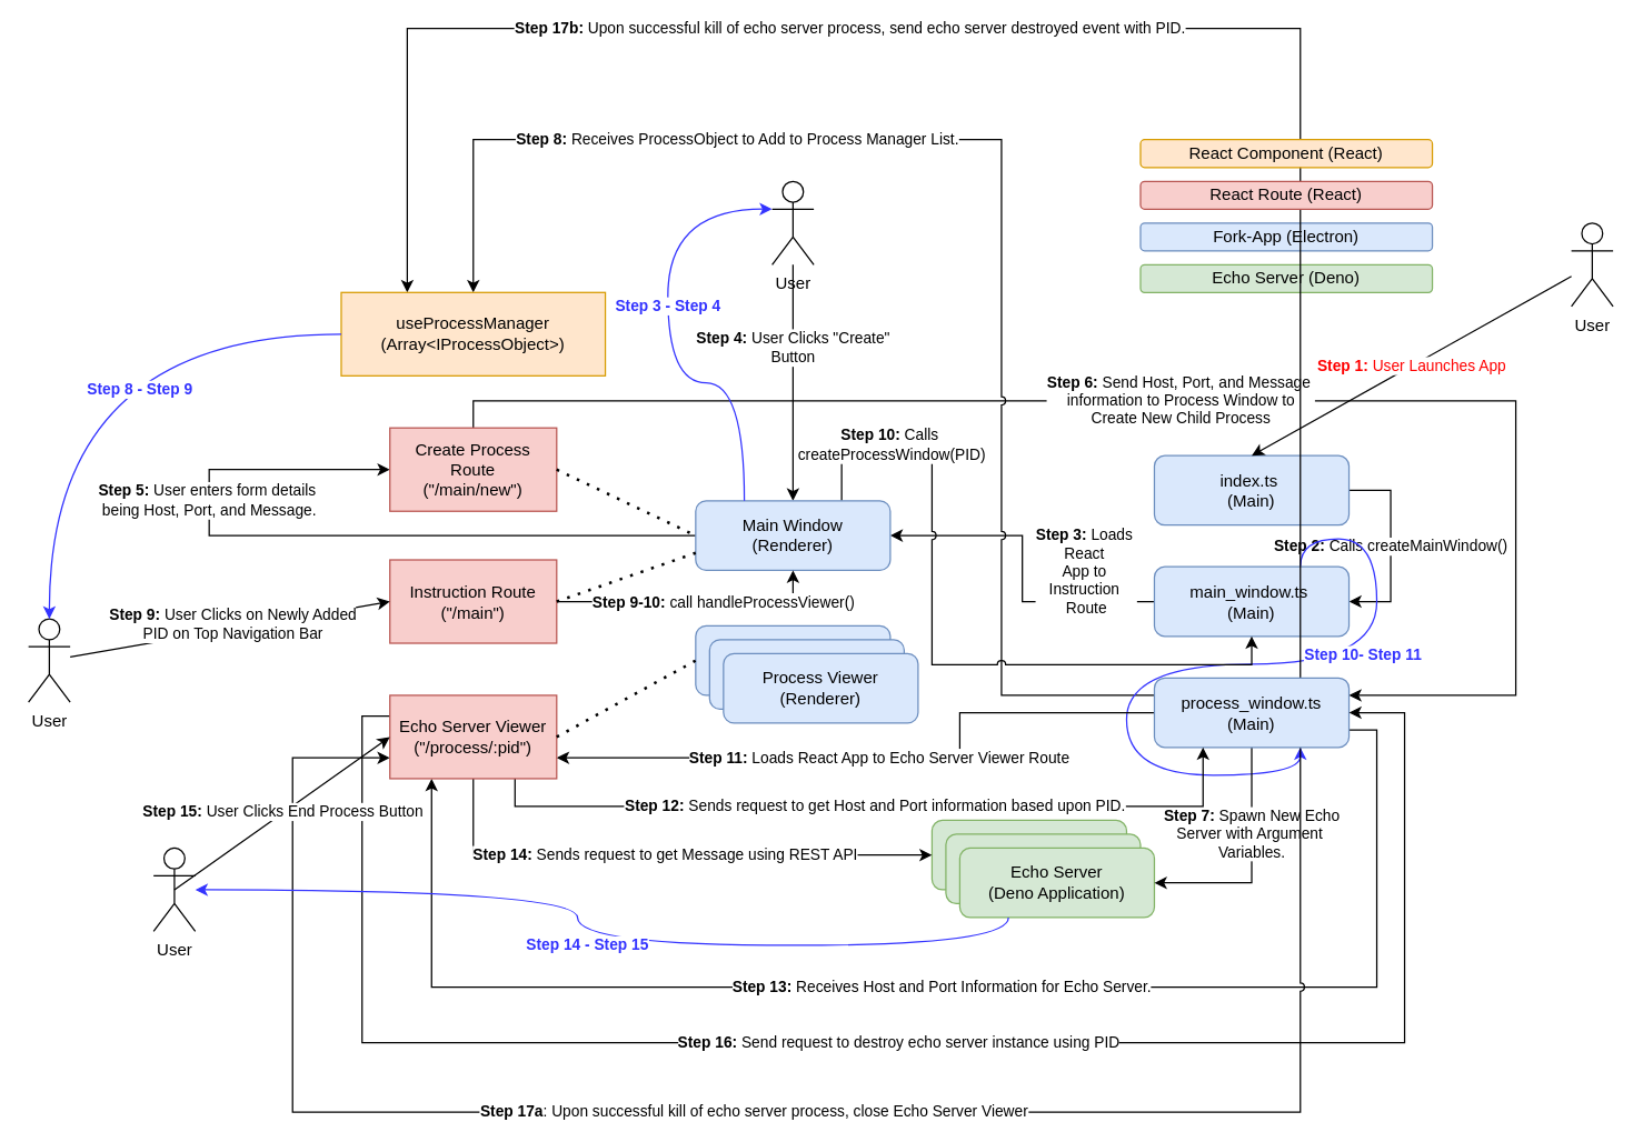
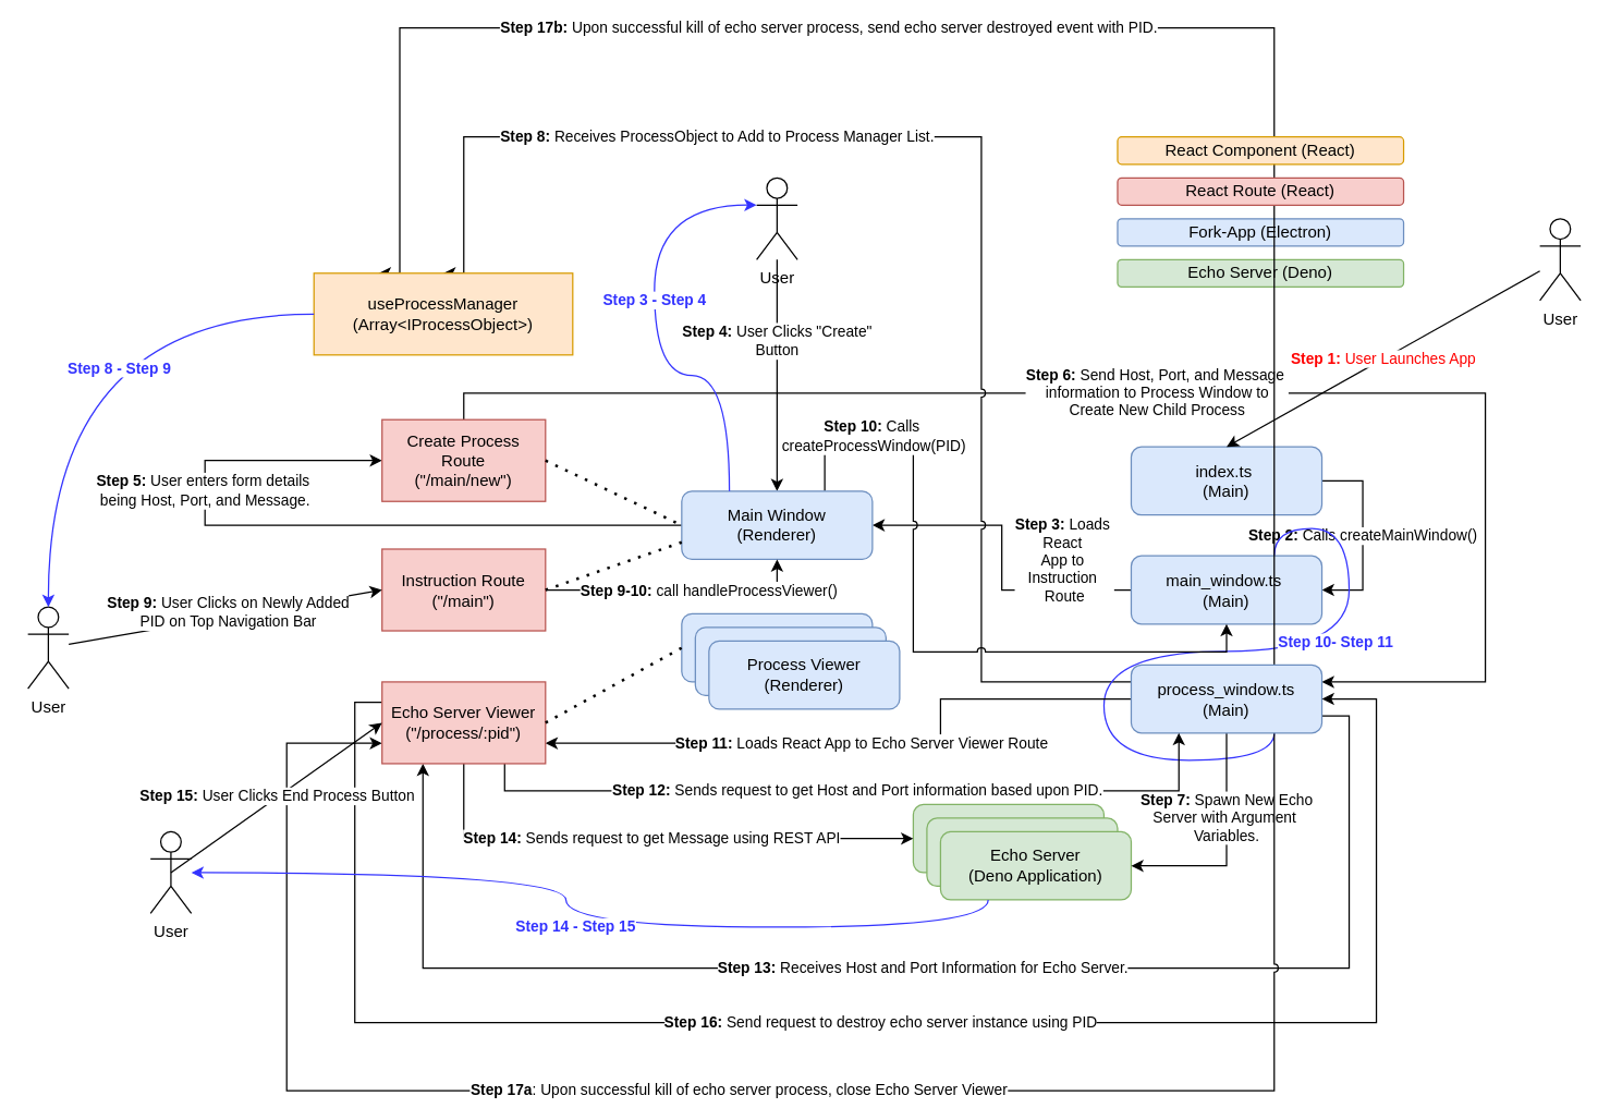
  <mxCell id="0" />
  <mxCell id="1" parent="0" />
  <mxCell id="2" value="&lt;b&gt;Step 6:&lt;/b&gt; Send Host, Port, and Message&amp;nbsp;&lt;div&gt;information to Process Window to&lt;/div&gt;&lt;div&gt;Create New Child Process&lt;/div&gt;" style="edgeStyle=orthogonalEdgeStyle;rounded=0;orthogonalLoop=1;jettySize=auto;html=1;exitX=0.5;exitY=0;exitDx=0;exitDy=0;entryX=1;entryY=0.25;entryDx=0;entryDy=0;jumpStyle=arc;" edge="1" parent="1" source="28" target="21"><mxGeometry x="-0.039" relative="1" as="geometry"><Array as="points"><mxPoint x="340" y="288" /><mxPoint x="1090" y="288" /><mxPoint x="1090" y="500" /></Array><mxPoint x="-1" as="offset" /></mxGeometry></mxCell>
  <mxCell id="3" value="&lt;b&gt;Step 4:&lt;/b&gt; User Clicks &quot;Create&quot;&lt;div&gt;Button&lt;/div&gt;" style="endArrow=classic;html=1;rounded=0;entryX=0.5;entryY=0;entryDx=0;entryDy=0;" edge="1" parent="1" source="43" target="24"><mxGeometry x="-0.294" width="50" height="50" relative="1" as="geometry"><mxPoint x="560" y="380" as="sourcePoint" /><mxPoint x="540" y="340" as="targetPoint" /><mxPoint as="offset" /></mxGeometry></mxCell>
  <mxCell id="4" value="Fork-App (Electron)" style="rounded=1;whiteSpace=wrap;html=1;fillColor=#dae8fc;strokeColor=#6c8ebf;" vertex="1" parent="1"><mxGeometry x="820" y="160" width="210" height="20" as="geometry" /></mxCell>
  <mxCell id="5" value="Echo Server (Deno)" style="rounded=1;whiteSpace=wrap;html=1;fillColor=#d5e8d4;strokeColor=#82b366;" vertex="1" parent="1"><mxGeometry x="820" y="190" width="210" height="20" as="geometry" /></mxCell>
  <mxCell id="6" value="" style="group" vertex="1" connectable="0" parent="1"><mxGeometry x="670" y="590" width="160" height="70" as="geometry" /></mxCell>
  <mxCell id="7" value="" style="rounded=1;whiteSpace=wrap;html=1;fillColor=#d5e8d4;strokeColor=#82b366;" vertex="1" parent="6"><mxGeometry width="140" height="50" as="geometry" /></mxCell>
  <mxCell id="8" value="" style="rounded=1;whiteSpace=wrap;html=1;fillColor=#d5e8d4;strokeColor=#82b366;" vertex="1" parent="6"><mxGeometry x="10" y="10" width="140" height="50" as="geometry" /></mxCell>
  <mxCell id="9" value="Echo Server&lt;div&gt;(Deno Application)&lt;/div&gt;" style="rounded=1;whiteSpace=wrap;html=1;fillColor=#d5e8d4;strokeColor=#82b366;" vertex="1" parent="6"><mxGeometry x="20" y="20" width="140" height="50" as="geometry" /></mxCell>
  <mxCell id="10" value="&lt;b&gt;Step 2:&lt;/b&gt; Calls createMainWindow()" style="edgeStyle=orthogonalEdgeStyle;rounded=0;orthogonalLoop=1;jettySize=auto;html=1;exitX=1;exitY=0.5;exitDx=0;exitDy=0;entryX=1;entryY=0.5;entryDx=0;entryDy=0;" edge="1" parent="1" source="11" target="15"><mxGeometry relative="1" as="geometry"><Array as="points"><mxPoint x="1000" y="353" /><mxPoint x="1000" y="433" /></Array></mxGeometry></mxCell>
  <mxCell id="11" value="index.ts&amp;nbsp;&lt;div&gt;(Main)&lt;/div&gt;" style="rounded=1;whiteSpace=wrap;html=1;fillColor=#dae8fc;strokeColor=#6c8ebf;" vertex="1" parent="1"><mxGeometry x="830" y="327.5" width="140" height="50" as="geometry" /></mxCell>
  <mxCell id="12" value="&lt;b&gt;Step 3:&lt;/b&gt; Loads&amp;nbsp;&lt;div&gt;React&amp;nbsp;&lt;div&gt;App to&amp;nbsp;&lt;/div&gt;&lt;div&gt;Instruction&amp;nbsp;&lt;/div&gt;&lt;div&gt;Route&lt;/div&gt;&lt;/div&gt;" style="edgeStyle=orthogonalEdgeStyle;rounded=0;orthogonalLoop=1;jettySize=auto;html=1;exitX=0;exitY=0.5;exitDx=0;exitDy=0;entryX=1;entryY=0.5;entryDx=0;entryDy=0;" edge="1" parent="1" source="15" target="24"><mxGeometry x="-0.579" y="-22" relative="1" as="geometry"><Array as="points"><mxPoint x="735" y="432" /><mxPoint x="735" y="385" /></Array><mxPoint x="1" as="offset" /></mxGeometry></mxCell>
  <mxCell id="13" value="&lt;b&gt;Step 8: &lt;/b&gt;Receives ProcessObject to Add to Process Manager List." style="edgeStyle=orthogonalEdgeStyle;rounded=0;orthogonalLoop=1;jettySize=auto;html=1;exitX=0;exitY=0.25;exitDx=0;exitDy=0;entryX=0.5;entryY=0;entryDx=0;entryDy=0;jumpStyle=arc;" edge="1" parent="1" source="21" target="40"><mxGeometry x="0.4" relative="1" as="geometry"><Array as="points"><mxPoint x="720" y="500" /><mxPoint x="720" y="100" /><mxPoint x="340" y="100" /></Array><mxPoint as="offset" /></mxGeometry></mxCell>
- <mxCell id="14" value="&lt;b&gt;Step 10- Step 11&lt;/b&gt;" style="edgeStyle=orthogonalEdgeStyle;rounded=0;orthogonalLoop=1;jettySize=auto;html=1;exitX=0.75;exitY=0;exitDx=0;exitDy=0;entryX=0.75;entryY=1;entryDx=0;entryDy=0;curved=1;fontColor=#3333FF;strokeColor=#3333FF;" edge="1" parent="1" source="15" target="21"><mxGeometry x="-0.386" y="-7" relative="1" as="geometry"><mxPoint as="offset" /></mxGeometry></mxCell>
+ <mxCell id="14" value="&lt;b&gt;Step 10- Step 11&lt;/b&gt;" style="edgeStyle=orthogonalEdgeStyle;rounded=0;orthogonalLoop=1;jettySize=auto;html=1;exitX=0.75;exitY=0;exitDx=0;exitDy=0;entryX=0.75;entryY=1;entryDx=0;entryDy=0;curved=1;fontColor=#3333FF;strokeColor=#3333FF;endArrow=none;" edge="1" parent="1" source="15" target="21"><mxGeometry x="-0.386" y="-7" relative="1" as="geometry"><mxPoint as="offset" /></mxGeometry></mxCell>
  <mxCell id="15" value="main_window.ts&amp;nbsp;&lt;div&gt;(Main)&lt;/div&gt;" style="rounded=1;whiteSpace=wrap;html=1;fillColor=#dae8fc;strokeColor=#6c8ebf;" vertex="1" parent="1"><mxGeometry x="830" y="407.5" width="140" height="50" as="geometry" /></mxCell>
  <mxCell id="16" value="&lt;b&gt;Step 7: &lt;/b&gt;Spawn New Echo&lt;div&gt;Server with Argument&amp;nbsp;&lt;/div&gt;&lt;div&gt;Variables.&lt;/div&gt;" style="edgeStyle=orthogonalEdgeStyle;rounded=0;orthogonalLoop=1;jettySize=auto;html=1;exitX=0.5;exitY=1;exitDx=0;exitDy=0;entryX=1;entryY=0.5;entryDx=0;entryDy=0;" edge="1" parent="1" source="21" target="9"><mxGeometry x="-0.254" relative="1" as="geometry"><mxPoint as="offset" /></mxGeometry></mxCell>
  <mxCell id="17" value="&lt;b&gt;Step 11:&lt;/b&gt; Loads React App to Echo Server Viewer Route" style="edgeStyle=orthogonalEdgeStyle;rounded=0;orthogonalLoop=1;jettySize=auto;html=1;exitX=0;exitY=0.5;exitDx=0;exitDy=0;entryX=1;entryY=0.75;entryDx=0;entryDy=0;" edge="1" parent="1" source="21" target="34"><mxGeometry relative="1" as="geometry"><Array as="points"><mxPoint x="690" y="512" /><mxPoint x="690" y="545" /></Array></mxGeometry></mxCell>
  <mxCell id="18" value="&lt;b&gt;Step 13:&lt;/b&gt; Receives Host and Port Information for Echo Server." style="edgeStyle=orthogonalEdgeStyle;rounded=0;orthogonalLoop=1;jettySize=auto;html=1;exitX=1;exitY=0.75;exitDx=0;exitDy=0;entryX=0.25;entryY=1;entryDx=0;entryDy=0;" edge="1" parent="1" source="21" target="34"><mxGeometry relative="1" as="geometry"><Array as="points"><mxPoint x="990" y="525" /><mxPoint x="990" y="710" /><mxPoint x="310" y="710" /></Array></mxGeometry></mxCell>
  <mxCell id="19" value="&lt;b&gt;Step 17a&lt;/b&gt;: Upon successful kill of echo server process, close Echo Server Viewer" style="edgeStyle=orthogonalEdgeStyle;rounded=0;orthogonalLoop=1;jettySize=auto;html=1;exitX=0.75;exitY=1;exitDx=0;exitDy=0;entryX=0;entryY=0.75;entryDx=0;entryDy=0;jumpStyle=arc;" edge="1" parent="1" source="21" target="34"><mxGeometry relative="1" as="geometry"><Array as="points"><mxPoint x="935" y="800" /><mxPoint x="210" y="800" /><mxPoint x="210" y="545" /></Array></mxGeometry></mxCell>
  <mxCell id="20" value="&lt;b&gt;Step 17b:&lt;/b&gt; Upon successful kill of echo server process, send echo server destroyed event with PID." style="edgeStyle=orthogonalEdgeStyle;rounded=0;orthogonalLoop=1;jettySize=auto;html=1;exitX=0.75;exitY=0;exitDx=0;exitDy=0;entryX=0.25;entryY=0;entryDx=0;entryDy=0;" edge="1" parent="1" source="21" target="40"><mxGeometry x="0.219" relative="1" as="geometry"><Array as="points"><mxPoint x="935" y="20" /><mxPoint x="293" y="20" /></Array><mxPoint as="offset" /></mxGeometry></mxCell>
  <mxCell id="21" value="process_window.ts (Main)" style="rounded=1;whiteSpace=wrap;html=1;fillColor=#dae8fc;strokeColor=#6c8ebf;" vertex="1" parent="1"><mxGeometry x="830" y="487.5" width="140" height="50" as="geometry" /></mxCell>
  <mxCell id="22" value="&lt;b&gt;Step 5:&lt;/b&gt; User enters form details&amp;nbsp;&lt;div&gt;being Host, Port, and Message.&lt;/div&gt;" style="edgeStyle=orthogonalEdgeStyle;rounded=0;orthogonalLoop=1;jettySize=auto;html=1;exitX=0;exitY=0.5;exitDx=0;exitDy=0;entryX=0;entryY=0.5;entryDx=0;entryDy=0;" edge="1" parent="1" source="24" target="28"><mxGeometry x="0.422" relative="1" as="geometry"><Array as="points"><mxPoint x="150" y="385" /><mxPoint x="150" y="338" /></Array><mxPoint as="offset" /></mxGeometry></mxCell>
  <mxCell id="23" value="&lt;b&gt;Step 10:&lt;/b&gt; Calls&amp;nbsp;&lt;div&gt;createProcessWindow(PID)&lt;/div&gt;" style="edgeStyle=orthogonalEdgeStyle;rounded=0;orthogonalLoop=1;jettySize=auto;html=1;exitX=0.75;exitY=0;exitDx=0;exitDy=0;entryX=0.5;entryY=1;entryDx=0;entryDy=0;jumpStyle=arc;" edge="1" parent="1" source="24" target="15"><mxGeometry x="-0.737" y="10" relative="1" as="geometry"><Array as="points"><mxPoint x="605" y="330" /><mxPoint x="670" y="330" /><mxPoint x="670" y="478" /><mxPoint x="900" y="478" /></Array><mxPoint x="1" as="offset" /></mxGeometry></mxCell>
  <mxCell id="24" value="Main Window&lt;div&gt;(Renderer)&lt;/div&gt;" style="rounded=1;whiteSpace=wrap;html=1;fillColor=#dae8fc;strokeColor=#6c8ebf;" vertex="1" parent="1"><mxGeometry x="500" y="360" width="140" height="50" as="geometry" /></mxCell>
  <mxCell id="25" value="Process Viewer&lt;div&gt;(Renderer)&lt;/div&gt;" style="rounded=1;whiteSpace=wrap;html=1;fillColor=#dae8fc;strokeColor=#6c8ebf;" vertex="1" parent="1"><mxGeometry x="500" y="450" width="140" height="50" as="geometry" /></mxCell>
  <mxCell id="26" value="Process Viewer&lt;div&gt;(Renderer)&lt;/div&gt;" style="rounded=1;whiteSpace=wrap;html=1;fillColor=#dae8fc;strokeColor=#6c8ebf;" vertex="1" parent="1"><mxGeometry x="510" y="460" width="140" height="50" as="geometry" /></mxCell>
  <mxCell id="27" value="Process Viewer&lt;div&gt;(Renderer)&lt;/div&gt;" style="rounded=1;whiteSpace=wrap;html=1;fillColor=#dae8fc;strokeColor=#6c8ebf;" vertex="1" parent="1"><mxGeometry x="520" y="470" width="140" height="50" as="geometry" /></mxCell>
  <mxCell id="28" value="Create Process Route&lt;div&gt;(&quot;/main/new&quot;)&lt;/div&gt;" style="rounded=0;whiteSpace=wrap;html=1;fillColor=#f8cecc;strokeColor=#b85450;" vertex="1" parent="1"><mxGeometry x="280" y="307.5" width="120" height="60" as="geometry" /></mxCell>
  <mxCell id="29" value="&lt;b&gt;Step 9-10:&lt;/b&gt; call handleProcessViewer()" style="edgeStyle=orthogonalEdgeStyle;rounded=0;orthogonalLoop=1;jettySize=auto;html=1;exitX=1;exitY=0.5;exitDx=0;exitDy=0;entryX=0.5;entryY=1;entryDx=0;entryDy=0;" edge="1" parent="1" source="30" target="24"><mxGeometry x="0.246" relative="1" as="geometry"><Array as="points"><mxPoint x="570" y="433" /></Array><mxPoint as="offset" /></mxGeometry></mxCell>
  <mxCell id="30" value="Instruction Route&lt;div&gt;(&quot;/main&quot;)&lt;/div&gt;" style="rounded=0;whiteSpace=wrap;html=1;fillColor=#f8cecc;strokeColor=#b85450;" vertex="1" parent="1"><mxGeometry x="280" y="402.5" width="120" height="60" as="geometry" /></mxCell>
  <mxCell id="31" value="&lt;b&gt;Step 14:&lt;/b&gt; Sends request to get Message using REST API" style="edgeStyle=orthogonalEdgeStyle;rounded=0;orthogonalLoop=1;jettySize=auto;html=1;exitX=0.5;exitY=1;exitDx=0;exitDy=0;entryX=0;entryY=0.5;entryDx=0;entryDy=0;" edge="1" parent="1" source="34" target="7"><mxGeometry relative="1" as="geometry" /></mxCell>
  <mxCell id="32" value="&lt;b&gt;Step 12:&lt;/b&gt; Sends request to get Host and Port information based upon PID." style="edgeStyle=orthogonalEdgeStyle;rounded=0;orthogonalLoop=1;jettySize=auto;html=1;exitX=0.75;exitY=1;exitDx=0;exitDy=0;entryX=0.25;entryY=1;entryDx=0;entryDy=0;" edge="1" parent="1" source="34" target="21"><mxGeometry relative="1" as="geometry" /></mxCell>
  <mxCell id="33" value="&lt;b&gt;Step 16: &lt;/b&gt;Send request to destroy echo server instance using PID" style="edgeStyle=orthogonalEdgeStyle;rounded=0;orthogonalLoop=1;jettySize=auto;html=1;exitX=0;exitY=0.25;exitDx=0;exitDy=0;entryX=1;entryY=0.5;entryDx=0;entryDy=0;" edge="1" parent="1" source="34" target="21"><mxGeometry relative="1" as="geometry"><Array as="points"><mxPoint x="260" y="515" /><mxPoint x="260" y="750" /><mxPoint x="1010" y="750" /><mxPoint x="1010" y="513" /></Array></mxGeometry></mxCell>
  <mxCell id="34" value="&lt;div&gt;Echo Server Viewer&lt;/div&gt;&lt;div&gt;(&quot;/process/:pid&quot;)&lt;/div&gt;" style="rounded=0;whiteSpace=wrap;html=1;fillColor=#f8cecc;strokeColor=#b85450;" vertex="1" parent="1"><mxGeometry x="280" y="500" width="120" height="60" as="geometry" /></mxCell>
  <mxCell id="35" value="" style="endArrow=none;dashed=1;html=1;dashPattern=1 3;strokeWidth=2;rounded=0;entryX=0;entryY=0.5;entryDx=0;entryDy=0;exitX=1;exitY=0.5;exitDx=0;exitDy=0;" edge="1" parent="1" source="34" target="25"><mxGeometry width="50" height="50" relative="1" as="geometry"><mxPoint x="600" y="490" as="sourcePoint" /><mxPoint x="650" y="440" as="targetPoint" /></mxGeometry></mxCell>
  <mxCell id="36" value="" style="endArrow=none;dashed=1;html=1;dashPattern=1 3;strokeWidth=2;rounded=0;entryX=0;entryY=0.75;entryDx=0;entryDy=0;exitX=1;exitY=0.5;exitDx=0;exitDy=0;" edge="1" parent="1" source="30" target="24"><mxGeometry width="50" height="50" relative="1" as="geometry"><mxPoint x="600" y="490" as="sourcePoint" /><mxPoint x="650" y="440" as="targetPoint" /></mxGeometry></mxCell>
  <mxCell id="37" value="" style="endArrow=none;dashed=1;html=1;dashPattern=1 3;strokeWidth=2;rounded=0;entryX=0;entryY=0.5;entryDx=0;entryDy=0;exitX=1;exitY=0.5;exitDx=0;exitDy=0;" edge="1" parent="1" source="28" target="24"><mxGeometry width="50" height="50" relative="1" as="geometry"><mxPoint x="600" y="490" as="sourcePoint" /><mxPoint x="650" y="440" as="targetPoint" /></mxGeometry></mxCell>
  <mxCell id="38" value="React Route (React)" style="rounded=1;whiteSpace=wrap;html=1;fillColor=#f8cecc;strokeColor=#b85450;" vertex="1" parent="1"><mxGeometry x="820" y="130" width="210" height="20" as="geometry" /></mxCell>
  <mxCell id="39" value="React Component (React)" style="rounded=1;whiteSpace=wrap;html=1;fillColor=#ffe6cc;strokeColor=#d79b00;" vertex="1" parent="1"><mxGeometry x="820" y="100" width="210" height="20" as="geometry" /></mxCell>
- <mxCell id="40" value="useProcessManager&lt;div&gt;(Array&amp;lt;IProcessObject&amp;gt;)&lt;/div&gt;" style="rounded=0;whiteSpace=wrap;html=1;fillColor=#ffe6cc;strokeColor=#d79b00;" vertex="1" parent="1"><mxGeometry x="245" y="210" width="190" height="60" as="geometry" /></mxCell>
+ <mxCell id="40" value="useProcessManager&lt;div&gt;(Array&amp;lt;IProcessObject&amp;gt;)&lt;/div&gt;" style="rounded=0;whiteSpace=wrap;html=1;fillColor=#ffe6cc;strokeColor=#d79b00;" vertex="1" parent="1"><mxGeometry x="230" y="200" width="190" height="60" as="geometry" /></mxCell>
  <mxCell id="41" value="User" style="shape=umlActor;verticalLabelPosition=bottom;verticalAlign=top;html=1;outlineConnect=0;" vertex="1" parent="1"><mxGeometry x="1130" y="160" width="30" height="60" as="geometry" /></mxCell>
  <mxCell id="42" value="&lt;b&gt;Step 1:&lt;/b&gt; User Launches App" style="endArrow=classic;html=1;rounded=0;entryX=0.5;entryY=0;entryDx=0;entryDy=0;fillColor=#FF0000;fontColor=#FF0000;" edge="1" parent="1" source="41" target="11"><mxGeometry width="50" height="50" relative="1" as="geometry"><mxPoint x="900" y="370" as="sourcePoint" /><mxPoint x="950" y="320" as="targetPoint" /></mxGeometry></mxCell>
  <mxCell id="43" value="User" style="shape=umlActor;verticalLabelPosition=bottom;verticalAlign=top;html=1;outlineConnect=0;" vertex="1" parent="1"><mxGeometry x="555" y="130" width="30" height="60" as="geometry" /></mxCell>
  <mxCell id="44" value="&lt;b&gt;Step 9:&lt;/b&gt; User Clicks on Newly Added&lt;div&gt;PID on Top Navigation Bar&lt;/div&gt;" style="endArrow=classic;html=1;rounded=0;entryX=0;entryY=0.5;entryDx=0;entryDy=0;" edge="1" parent="1" source="45" target="30"><mxGeometry x="0.032" y="3" width="50" height="50" relative="1" as="geometry"><mxPoint x="135" y="320" as="sourcePoint" /><mxPoint x="145" y="300" as="targetPoint" /><mxPoint x="-1" as="offset" /></mxGeometry></mxCell>
  <mxCell id="45" value="User" style="shape=umlActor;verticalLabelPosition=bottom;verticalAlign=top;html=1;outlineConnect=0;" vertex="1" parent="1"><mxGeometry x="20" y="445" width="30" height="60" as="geometry" /></mxCell>
  <mxCell id="46" value="User" style="shape=umlActor;verticalLabelPosition=bottom;verticalAlign=top;html=1;outlineConnect=0;" vertex="1" parent="1"><mxGeometry x="110" y="610" width="30" height="60" as="geometry" /></mxCell>
  <mxCell id="47" value="&lt;b&gt;Step 15:&lt;/b&gt; User Clicks End Process Button" style="endArrow=classic;html=1;rounded=0;exitX=0.5;exitY=0.5;exitDx=0;exitDy=0;exitPerimeter=0;entryX=0;entryY=0.5;entryDx=0;entryDy=0;" edge="1" parent="1" source="46" target="34"><mxGeometry x="0.007" width="50" height="50" relative="1" as="geometry"><mxPoint x="550" y="470" as="sourcePoint" /><mxPoint x="600" y="420" as="targetPoint" /><mxPoint as="offset" /></mxGeometry></mxCell>
  <mxCell id="48" value="&lt;b&gt;Step 8 - Step 9&lt;/b&gt;" style="edgeStyle=orthogonalEdgeStyle;rounded=0;orthogonalLoop=1;jettySize=auto;html=1;exitX=0;exitY=0.5;exitDx=0;exitDy=0;entryX=0.5;entryY=0;entryDx=0;entryDy=0;entryPerimeter=0;curved=1;fontColor=#3333FF;strokeColor=#3333FF;" edge="1" parent="1" source="40" target="45"><mxGeometry x="-0.301" y="40" relative="1" as="geometry"><mxPoint as="offset" /></mxGeometry></mxCell>
  <mxCell id="49" value="&lt;b style=&quot;color: rgb(51, 51, 255);&quot;&gt;Step 14 - Step 15&lt;/b&gt;" style="edgeStyle=orthogonalEdgeStyle;rounded=0;orthogonalLoop=1;jettySize=auto;html=1;exitX=0.25;exitY=1;exitDx=0;exitDy=0;curved=1;strokeColor=#3333FF;" edge="1" parent="1" source="9" target="46"><mxGeometry relative="1" as="geometry" /></mxCell>
  <mxCell id="50" value="&lt;b&gt;Step 3 - Step 4&lt;/b&gt;" style="edgeStyle=orthogonalEdgeStyle;rounded=0;orthogonalLoop=1;jettySize=auto;html=1;exitX=0.25;exitY=0;exitDx=0;exitDy=0;entryX=0;entryY=0.333;entryDx=0;entryDy=0;entryPerimeter=0;curved=1;strokeColor=#3333FF;fontColor=#3333FF;" edge="1" parent="1" source="24" target="43"><mxGeometry x="0.147" relative="1" as="geometry"><mxPoint as="offset" /></mxGeometry></mxCell>
